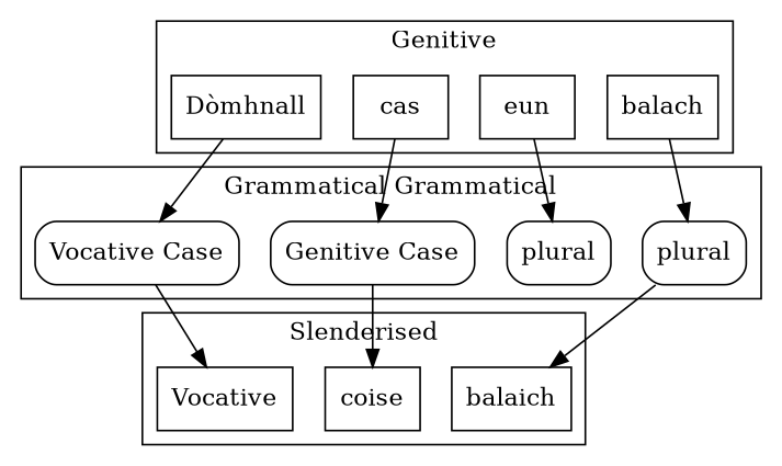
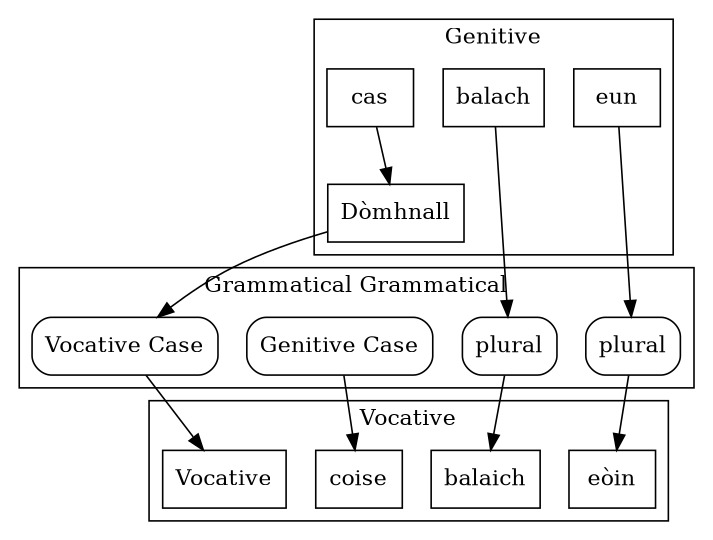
  digraph {
    compound=true
    rankdir=TB
    node [shape=box]
    n1 [label=balach]
    n2 [label=eun]
    n3 [label=cas]
    n4 [label="Dòmhnall"]
    n5 [label=plural style=rounded]
    n6 [label=plural style=rounded]
    n7 [label="Genitive Case" style=rounded]
    n8 [label="Vocative Case" style=rounded]
    n9 [label=balaich]
+   n10 [label="eòin"]
    n11 [label=coise]
    n12 [label=Vocative]
    subgraph cluster_1 {
      label=Genitive
      n1
      n2
      n3
      n4
    }
    subgraph cluster_2 {
      label="Grammatical Grammatical"
      n5
      n6
      n7
      n8
    }
    subgraph cluster_3 {
-     label=Slenderised
+     label=Vocative
      n9
+     n10
      n11
      n12
    }
    n1 -> n5
    n2 -> n6
-   n3 -> n7
+   n3 -> n4
    n4 -> n8
    n5 -> n9
+   n6 -> n10
    n7 -> n11
    n8 -> n12
  }
